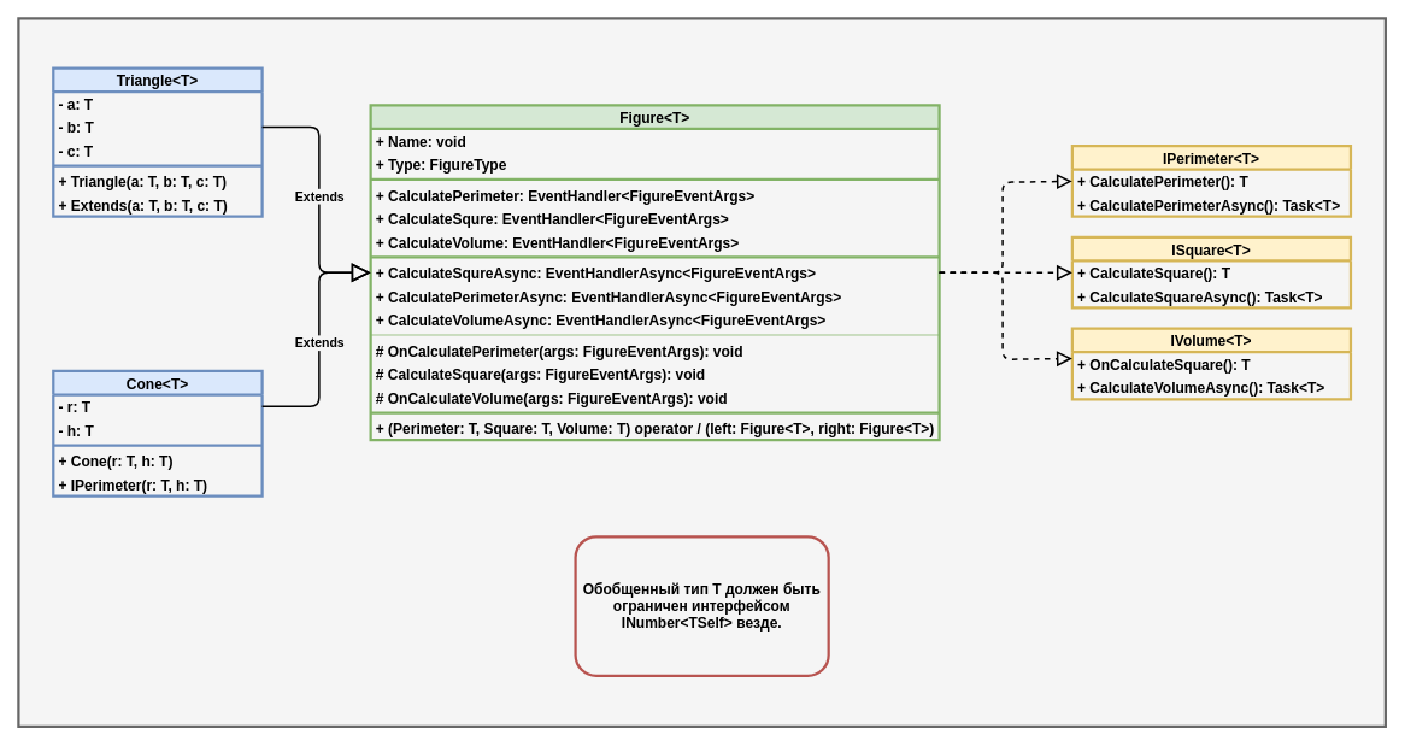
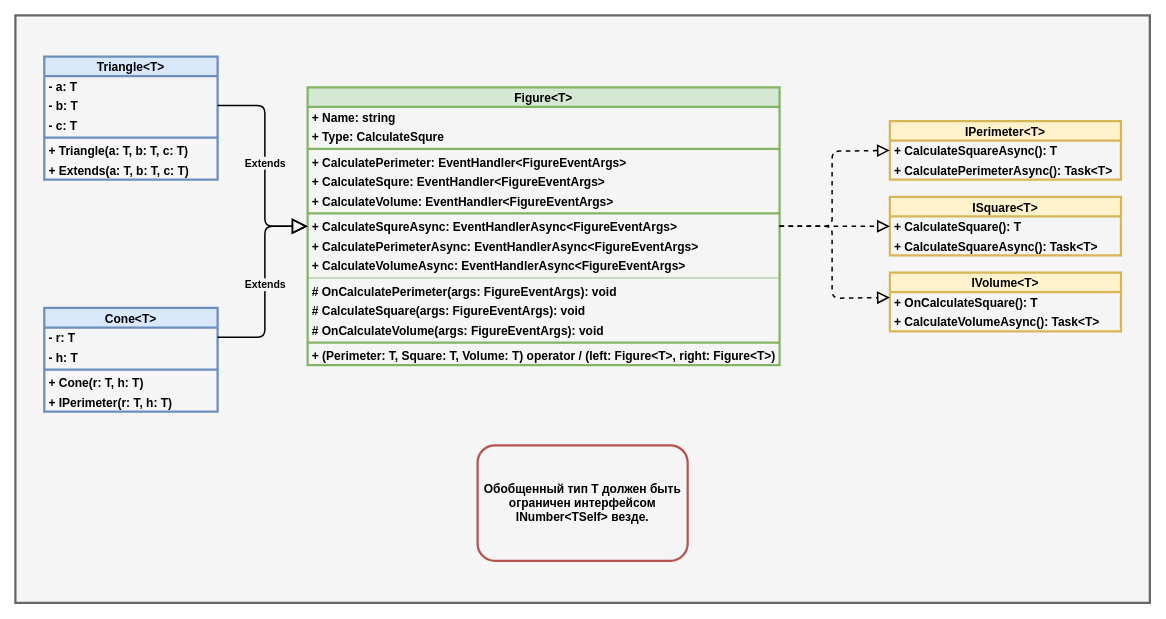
  <mxCell id="0" />
  <mxCell id="1" parent="0" />
  <mxCell id="2" value="" style="rounded=0;whiteSpace=wrap;html=1;strokeWidth=3;fillColor=#f5f5f5;fontColor=#333333;strokeColor=#666666;" parent="1" vertex="1"><mxGeometry y="20" width="1512" height="783" as="geometry" x="20" /></mxCell>
  <mxCell id="3" value="IPerimeter&lt;T&gt;" style="swimlane;fontStyle=1;align=center;verticalAlign=middle;childLayout=stackLayout;horizontal=1;startSize=26;horizontalStack=0;resizeParent=1;resizeParentMax=0;resizeLast=0;collapsible=1;marginBottom=0;fillColor=#fff2cc;strokeColor=#d6b656;fontSize=16;strokeWidth=3;" parent="1" vertex="1"><mxGeometry x="1185.5" y="161" width="308" height="78" as="geometry" /></mxCell>
- <mxCell id="4" value="+ CalculatePerimeter(): T" style="text;strokeColor=none;fillColor=none;align=left;verticalAlign=middle;spacingLeft=4;spacingRight=4;overflow=hidden;rotatable=0;points=[[0,0.5],[1,0.5]];portConstraint=eastwest;fontSize=16;fontStyle=1" parent="3" vertex="1"><mxGeometry y="26" width="308" height="26" as="geometry" /></mxCell>
+ <mxCell id="4" value="+ CalculateSquareAsync(): T" style="text;strokeColor=none;fillColor=none;align=left;verticalAlign=middle;spacingLeft=4;spacingRight=4;overflow=hidden;rotatable=0;points=[[0,0.5],[1,0.5]];portConstraint=eastwest;fontSize=16;fontStyle=1" parent="3" vertex="1"><mxGeometry y="26" width="308" height="26" as="geometry" /></mxCell>
  <mxCell id="5" value="+ CalculatePerimeterAsync(): Task&lt;T&gt;" style="text;strokeColor=none;fillColor=none;align=left;verticalAlign=middle;spacingLeft=4;spacingRight=4;overflow=hidden;rotatable=0;points=[[0,0.5],[1,0.5]];portConstraint=eastwest;fontSize=16;fontStyle=1" parent="3" vertex="1"><mxGeometry y="52" width="308" height="26" as="geometry" /></mxCell>
  <mxCell id="6" value="ISquare&lt;T&gt;" style="swimlane;fontStyle=1;align=center;verticalAlign=middle;childLayout=stackLayout;horizontal=1;startSize=26;horizontalStack=0;resizeParent=1;resizeParentMax=0;resizeLast=0;collapsible=1;marginBottom=0;fillColor=#fff2cc;strokeColor=#d6b656;fontSize=16;strokeWidth=3;" parent="1" vertex="1"><mxGeometry x="1185.5" y="262" width="308" height="78" as="geometry" /></mxCell>
  <mxCell id="7" value="+ CalculateSquare(): T" style="text;strokeColor=none;fillColor=none;align=left;verticalAlign=middle;spacingLeft=4;spacingRight=4;overflow=hidden;rotatable=0;points=[[0,0.5],[1,0.5]];portConstraint=eastwest;fontSize=16;fontStyle=1" parent="6" vertex="1"><mxGeometry y="26" width="308" height="26" as="geometry" /></mxCell>
  <mxCell id="8" value="+ CalculateSquareAsync(): Task&lt;T&gt;" style="text;strokeColor=none;fillColor=none;align=left;verticalAlign=middle;spacingLeft=4;spacingRight=4;overflow=hidden;rotatable=0;points=[[0,0.5],[1,0.5]];portConstraint=eastwest;fontSize=16;fontStyle=1" parent="6" vertex="1"><mxGeometry y="52" width="308" height="26" as="geometry" /></mxCell>
  <mxCell id="9" value="IVolume&lt;T&gt;" style="swimlane;fontStyle=1;align=center;verticalAlign=middle;childLayout=stackLayout;horizontal=1;startSize=26;horizontalStack=0;resizeParent=1;resizeParentMax=0;resizeLast=0;collapsible=1;marginBottom=0;fillColor=#fff2cc;strokeColor=#d6b656;fontSize=16;strokeWidth=3;" parent="1" vertex="1"><mxGeometry x="1185.5" y="363" width="308" height="78" as="geometry" /></mxCell>
  <mxCell id="10" value="+ OnCalculateSquare(): T" style="text;strokeColor=none;fillColor=none;align=left;verticalAlign=middle;spacingLeft=4;spacingRight=4;overflow=hidden;rotatable=0;points=[[0,0.5],[1,0.5]];portConstraint=eastwest;fontSize=16;fontStyle=1" parent="9" vertex="1"><mxGeometry y="26" width="308" height="26" as="geometry" /></mxCell>
  <mxCell id="11" value="+ CalculateVolumeAsync(): Task&lt;T&gt;" style="text;strokeColor=none;fillColor=none;align=left;verticalAlign=middle;spacingLeft=4;spacingRight=4;overflow=hidden;rotatable=0;points=[[0,0.5],[1,0.5]];portConstraint=eastwest;fontSize=16;fontStyle=1" parent="9" vertex="1"><mxGeometry y="52" width="308" height="26" as="geometry" /></mxCell>
  <mxCell id="12" value="Figure&lt;T&gt;" style="swimlane;fontStyle=1;align=center;verticalAlign=middle;childLayout=stackLayout;horizontal=1;startSize=26;horizontalStack=0;resizeParent=1;resizeParentMax=0;resizeLast=0;collapsible=1;marginBottom=0;fillColor=#d5e8d4;strokeColor=#82b366;fontSize=16;strokeWidth=3;" parent="1" vertex="1"><mxGeometry x="409.5" y="116" width="629" height="370" as="geometry" /></mxCell>
- <mxCell id="13" value="+ Name: void" style="text;strokeColor=none;fillColor=none;align=left;verticalAlign=middle;spacingLeft=4;spacingRight=4;overflow=hidden;rotatable=0;points=[[0,0.5],[1,0.5]];portConstraint=eastwest;fontStyle=1;fontSize=16;" parent="12" vertex="1"><mxGeometry y="26" width="629" height="26" as="geometry" /></mxCell>
- <mxCell id="14" value="+ Type: FigureType" style="text;strokeColor=none;fillColor=none;align=left;verticalAlign=middle;spacingLeft=4;spacingRight=4;overflow=hidden;rotatable=0;points=[[0,0.5],[1,0.5]];portConstraint=eastwest;fontStyle=1;fontSize=16;" parent="12" vertex="1"><mxGeometry y="52" width="629" height="26" as="geometry" /></mxCell>
+ <mxCell id="13" value="+ Name: string" style="text;strokeColor=none;fillColor=none;align=left;verticalAlign=middle;spacingLeft=4;spacingRight=4;overflow=hidden;rotatable=0;points=[[0,0.5],[1,0.5]];portConstraint=eastwest;fontStyle=1;fontSize=16;" parent="12" vertex="1"><mxGeometry y="26" width="629" height="26" as="geometry" /></mxCell>
+ <mxCell id="14" value="+ Type: CalculateSqure" style="text;strokeColor=none;fillColor=none;align=left;verticalAlign=middle;spacingLeft=4;spacingRight=4;overflow=hidden;rotatable=0;points=[[0,0.5],[1,0.5]];portConstraint=eastwest;fontStyle=1;fontSize=16;" parent="12" vertex="1"><mxGeometry y="52" width="629" height="26" as="geometry" /></mxCell>
  <mxCell id="15" value="" style="line;strokeWidth=3;fillColor=none;align=left;verticalAlign=middle;spacingTop=-1;spacingLeft=3;spacingRight=3;rotatable=0;labelPosition=right;points=[];portConstraint=eastwest;strokeColor=inherit;fontSize=16;" parent="12" vertex="1"><mxGeometry y="78" width="629" height="8" as="geometry" /></mxCell>
  <mxCell id="16" value="+ CalculatePerimeter: EventHandler&lt;FigureEventArgs&gt;" style="text;strokeColor=none;fillColor=none;align=left;verticalAlign=middle;spacingLeft=4;spacingRight=4;overflow=hidden;rotatable=0;points=[[0,0.5],[1,0.5]];portConstraint=eastwest;fontStyle=1;fontSize=16;" parent="12" vertex="1"><mxGeometry y="86" width="629" height="26" as="geometry" /></mxCell>
  <mxCell id="17" value="+ CalculateSqure: EventHandler&lt;FigureEventArgs&gt;" style="text;strokeColor=none;fillColor=none;align=left;verticalAlign=middle;spacingLeft=4;spacingRight=4;overflow=hidden;rotatable=0;points=[[0,0.5],[1,0.5]];portConstraint=eastwest;fontStyle=1;fontSize=16;" parent="12" vertex="1"><mxGeometry y="112" width="629" height="26" as="geometry" /></mxCell>
  <mxCell id="18" value="+ CalculateVolume: EventHandler&lt;FigureEventArgs&gt;" style="text;strokeColor=none;fillColor=none;align=left;verticalAlign=middle;spacingLeft=4;spacingRight=4;overflow=hidden;rotatable=0;points=[[0,0.5],[1,0.5]];portConstraint=eastwest;fontStyle=1;fontSize=16;" parent="12" vertex="1"><mxGeometry y="138" width="629" height="26" as="geometry" /></mxCell>
  <mxCell id="19" value="" style="line;strokeWidth=3;fillColor=none;align=left;verticalAlign=middle;spacingTop=-1;spacingLeft=3;spacingRight=3;rotatable=0;labelPosition=right;points=[];portConstraint=eastwest;strokeColor=inherit;fontSize=16;" parent="12" vertex="1"><mxGeometry y="164" width="629" height="8" as="geometry" /></mxCell>
  <mxCell id="20" value="+ CalculateSqureAsync: EventHandlerAsync&lt;FigureEventArgs&gt;" style="text;strokeColor=none;fillColor=none;align=left;verticalAlign=middle;spacingLeft=4;spacingRight=4;overflow=hidden;rotatable=0;points=[[0,0.5],[1,0.5]];portConstraint=eastwest;fontStyle=1;fontSize=16;" parent="12" vertex="1"><mxGeometry y="172" width="629" height="26" as="geometry" /></mxCell>
  <mxCell id="21" value="+ CalculatePerimeterAsync: EventHandlerAsync&lt;FigureEventArgs&gt;" style="text;strokeColor=none;fillColor=none;align=left;verticalAlign=middle;spacingLeft=4;spacingRight=4;overflow=hidden;rotatable=0;points=[[0,0.5],[1,0.5]];portConstraint=eastwest;fontStyle=1;fontSize=16;" parent="12" vertex="1"><mxGeometry y="198" width="629" height="26" as="geometry" /></mxCell>
  <mxCell id="22" value="+ CalculateVolumeAsync: EventHandlerAsync&lt;FigureEventArgs&gt;" style="text;strokeColor=none;fillColor=none;align=left;verticalAlign=middle;spacingLeft=4;spacingRight=4;overflow=hidden;rotatable=0;points=[[0,0.5],[1,0.5]];portConstraint=eastwest;fontStyle=1;fontSize=16;" parent="12" vertex="1"><mxGeometry y="224" width="629" height="26" as="geometry" /></mxCell>
  <mxCell id="23" value="" style="line;strokeWidth=1;fillColor=none;align=left;verticalAlign=middle;spacingTop=-1;spacingLeft=3;spacingRight=3;rotatable=0;labelPosition=right;points=[];portConstraint=eastwest;strokeColor=inherit;fontSize=16;" parent="12" vertex="1"><mxGeometry y="250" width="629" height="8" as="geometry" /></mxCell>
  <mxCell id="24" value="# OnCalculatePerimeter(args: FigureEventArgs): void" style="text;strokeColor=none;fillColor=none;align=left;verticalAlign=middle;spacingLeft=4;spacingRight=4;overflow=hidden;rotatable=0;points=[[0,0.5],[1,0.5]];portConstraint=eastwest;fontStyle=1;fontSize=16;" parent="12" vertex="1"><mxGeometry y="258" width="629" height="26" as="geometry" /></mxCell>
  <mxCell id="25" value="# CalculateSquare(args: FigureEventArgs): void" style="text;strokeColor=none;fillColor=none;align=left;verticalAlign=middle;spacingLeft=4;spacingRight=4;overflow=hidden;rotatable=0;points=[[0,0.5],[1,0.5]];portConstraint=eastwest;fontStyle=1;fontSize=16;" parent="12" vertex="1"><mxGeometry y="284" width="629" height="26" as="geometry" /></mxCell>
  <mxCell id="26" value="# OnCalculateVolume(args: FigureEventArgs): void" style="text;strokeColor=none;fillColor=none;align=left;verticalAlign=middle;spacingLeft=4;spacingRight=4;overflow=hidden;rotatable=0;points=[[0,0.5],[1,0.5]];portConstraint=eastwest;fontStyle=1;fontSize=16;" parent="12" vertex="1"><mxGeometry y="310" width="629" height="26" as="geometry" /></mxCell>
  <mxCell id="27" value="" style="line;strokeWidth=3;fillColor=none;align=left;verticalAlign=middle;spacingTop=-1;spacingLeft=3;spacingRight=3;rotatable=0;labelPosition=right;points=[];portConstraint=eastwest;strokeColor=inherit;fontSize=16;" parent="12" vertex="1"><mxGeometry y="336" width="629" height="8" as="geometry" /></mxCell>
  <mxCell id="28" value="+ (Perimeter: T, Square: T, Volume: T) operator / (left: Figure&lt;T&gt;, right: Figure&lt;T&gt;)" style="text;strokeColor=none;fillColor=none;align=left;verticalAlign=middle;spacingLeft=4;spacingRight=4;overflow=hidden;rotatable=0;points=[[0,0.5],[1,0.5]];portConstraint=eastwest;fontStyle=1;fontSize=16;" parent="12" vertex="1"><mxGeometry y="344" width="629" height="26" as="geometry" /></mxCell>
  <mxCell id="29" value="Triangle&lt;T&gt;" style="swimlane;fontStyle=1;align=center;verticalAlign=middle;childLayout=stackLayout;horizontal=1;startSize=26;horizontalStack=0;resizeParent=1;resizeParentMax=0;resizeLast=0;collapsible=1;marginBottom=0;fillColor=#dae8fc;strokeColor=#6c8ebf;fontSize=16;strokeWidth=3;" parent="1" vertex="1"><mxGeometry x="58.5" y="75" width="231" height="164" as="geometry" /></mxCell>
  <mxCell id="30" value="- a: T" style="text;strokeColor=none;fillColor=none;align=left;verticalAlign=middle;spacingLeft=4;spacingRight=4;overflow=hidden;rotatable=0;points=[[0,0.5],[1,0.5]];portConstraint=eastwest;fontStyle=1;fontSize=16;" parent="29" vertex="1"><mxGeometry y="26" width="231" height="26" as="geometry" /></mxCell>
  <mxCell id="31" value="- b: T" style="text;strokeColor=none;fillColor=none;align=left;verticalAlign=middle;spacingLeft=4;spacingRight=4;overflow=hidden;rotatable=0;points=[[0,0.5],[1,0.5]];portConstraint=eastwest;fontStyle=1;fontSize=16;" parent="29" vertex="1"><mxGeometry y="52" width="231" height="26" as="geometry" /></mxCell>
  <mxCell id="32" value="- c: T" style="text;strokeColor=none;fillColor=none;align=left;verticalAlign=middle;spacingLeft=4;spacingRight=4;overflow=hidden;rotatable=0;points=[[0,0.5],[1,0.5]];portConstraint=eastwest;fontStyle=1;fontSize=16;" parent="29" vertex="1"><mxGeometry y="78" width="231" height="26" as="geometry" /></mxCell>
  <mxCell id="33" value="" style="line;strokeWidth=3;fillColor=none;align=left;verticalAlign=middle;spacingTop=-1;spacingLeft=3;spacingRight=3;rotatable=0;labelPosition=right;points=[];portConstraint=eastwest;strokeColor=inherit;fontSize=16;" parent="29" vertex="1"><mxGeometry y="104" width="231" height="8" as="geometry" /></mxCell>
  <mxCell id="34" value="+ Triangle(a: T, b: T, c: T)" style="text;strokeColor=none;fillColor=none;align=left;verticalAlign=middle;spacingLeft=4;spacingRight=4;overflow=hidden;rotatable=0;points=[[0,0.5],[1,0.5]];portConstraint=eastwest;fontStyle=1;fontSize=16;" parent="29" vertex="1"><mxGeometry y="112" width="231" height="26" as="geometry" /></mxCell>
  <mxCell id="35" value="+ Extends(a: T, b: T, c: T)" style="text;strokeColor=none;fillColor=none;align=left;verticalAlign=middle;spacingLeft=4;spacingRight=4;overflow=hidden;rotatable=0;points=[[0,0.5],[1,0.5]];portConstraint=eastwest;fontStyle=1;fontSize=16;" parent="29" vertex="1"><mxGeometry y="138" width="231" height="26" as="geometry" /></mxCell>
  <mxCell id="36" value="Cone&lt;T&gt;" style="swimlane;fontStyle=1;align=center;verticalAlign=middle;childLayout=stackLayout;horizontal=1;startSize=26;horizontalStack=0;resizeParent=1;resizeParentMax=0;resizeLast=0;collapsible=1;marginBottom=0;fillColor=#dae8fc;strokeColor=#6c8ebf;fontSize=16;strokeWidth=3;" parent="1" vertex="1"><mxGeometry x="58.5" y="410" width="231" height="138" as="geometry" /></mxCell>
  <mxCell id="37" value="- r: T" style="text;strokeColor=none;fillColor=none;align=left;verticalAlign=middle;spacingLeft=4;spacingRight=4;overflow=hidden;rotatable=0;points=[[0,0.5],[1,0.5]];portConstraint=eastwest;fontStyle=1;fontSize=16;strokeWidth=3;" parent="36" vertex="1"><mxGeometry y="26" width="231" height="26" as="geometry" /></mxCell>
  <mxCell id="38" value="- h: T" style="text;strokeColor=none;fillColor=none;align=left;verticalAlign=middle;spacingLeft=4;spacingRight=4;overflow=hidden;rotatable=0;points=[[0,0.5],[1,0.5]];portConstraint=eastwest;fontStyle=1;fontSize=16;" parent="36" vertex="1"><mxGeometry y="52" width="231" height="26" as="geometry" /></mxCell>
  <mxCell id="39" value="" style="line;strokeWidth=3;fillColor=none;align=left;verticalAlign=middle;spacingTop=-1;spacingLeft=3;spacingRight=3;rotatable=0;labelPosition=right;points=[];portConstraint=eastwest;strokeColor=inherit;fontSize=16;" parent="36" vertex="1"><mxGeometry y="78" width="231" height="8" as="geometry" /></mxCell>
  <mxCell id="40" value="+ Cone(r: T, h: T)" style="text;strokeColor=none;fillColor=none;align=left;verticalAlign=middle;spacingLeft=4;spacingRight=4;overflow=hidden;rotatable=0;points=[[0,0.5],[1,0.5]];portConstraint=eastwest;fontStyle=1;fontSize=16;" parent="36" vertex="1"><mxGeometry y="86" width="231" height="26" as="geometry" /></mxCell>
  <mxCell id="41" value="+ IPerimeter(r: T, h: T)" style="text;strokeColor=none;fillColor=none;align=left;verticalAlign=middle;spacingLeft=4;spacingRight=4;overflow=hidden;rotatable=0;points=[[0,0.5],[1,0.5]];portConstraint=eastwest;fontStyle=1;fontSize=16;" parent="36" vertex="1"><mxGeometry y="112" width="231" height="26" as="geometry" /></mxCell>
  <mxCell id="42" value="Extends" style="endArrow=block;endSize=16;endFill=0;html=1;entryX=0;entryY=0.5;entryDx=0;entryDy=0;exitX=1;exitY=0.5;exitDx=0;exitDy=0;fontStyle=1;verticalAlign=middle;strokeWidth=2;fontSize=14;labelBackgroundColor=#F5F5F5;" parent="1" source="31" target="20" edge="1"><mxGeometry x="-0.004" width="160" relative="1" as="geometry"><mxPoint x="289.5" y="82.053" as="sourcePoint" /><mxPoint x="471.5" y="89" as="targetPoint" /><Array as="points"><mxPoint x="352.5" y="140" /><mxPoint x="352.5" y="301" /></Array><mxPoint as="offset" /></mxGeometry></mxCell>
  <mxCell id="43" value="Extends" style="endArrow=block;endSize=16;endFill=0;html=1;entryX=0;entryY=0.5;entryDx=0;entryDy=0;exitX=1;exitY=0.5;exitDx=0;exitDy=0;fontStyle=1;verticalAlign=middle;strokeWidth=2;fontSize=14;labelBackgroundColor=#F5F5F5;" parent="1" source="37" target="20" edge="1"><mxGeometry x="-0.005" width="160" relative="1" as="geometry"><mxPoint x="311.5" y="194.053" as="sourcePoint" /><mxPoint x="493.5" y="201" as="targetPoint" /><Array as="points"><mxPoint x="352.5" y="449" /><mxPoint x="352.5" y="301" /></Array><mxPoint as="offset" /></mxGeometry></mxCell>
  <mxCell id="44" value="" style="endArrow=block;dashed=1;endFill=0;endSize=12;html=1;entryX=0;entryY=0.5;entryDx=0;entryDy=0;exitX=1;exitY=0.5;exitDx=0;exitDy=0;verticalAlign=middle;strokeWidth=2;" parent="1" source="12" target="6" edge="1"><mxGeometry width="160" relative="1" as="geometry"><mxPoint x="968.5" y="200" as="sourcePoint" /><mxPoint x="891.5" y="284" as="targetPoint" /></mxGeometry></mxCell>
  <mxCell id="45" value="" style="endArrow=block;dashed=1;endFill=0;endSize=12;html=1;entryX=0;entryY=0.269;entryDx=0;entryDy=0;exitX=1;exitY=0.5;exitDx=0;exitDy=0;entryPerimeter=0;verticalAlign=middle;strokeWidth=2;" parent="1" source="12" target="10" edge="1"><mxGeometry width="160" relative="1" as="geometry"><mxPoint x="912.5" y="284" as="sourcePoint" /><mxPoint x="1332.5" y="344" as="targetPoint" /><Array as="points"><mxPoint x="1038.5" y="301" /><mxPoint x="1108.5" y="301" /><mxPoint x="1108.5" y="397" /></Array></mxGeometry></mxCell>
  <mxCell id="46" value="" style="endArrow=block;dashed=1;endFill=0;endSize=12;html=1;entryX=0;entryY=0.5;entryDx=0;entryDy=0;exitX=1;exitY=0.5;exitDx=0;exitDy=0;verticalAlign=middle;strokeWidth=2;" parent="1" source="12" target="3" edge="1"><mxGeometry width="160" relative="1" as="geometry"><mxPoint x="954.5" y="228" as="sourcePoint" /><mxPoint x="885.5" y="271" as="targetPoint" /><Array as="points"><mxPoint x="1038.5" y="301" /><mxPoint x="1108.5" y="301" /><mxPoint x="1108.5" y="201" /></Array></mxGeometry></mxCell>
  <mxCell id="47" value="&lt;span style=&quot;font-size: 16px;&quot;&gt;&lt;font color=&quot;#000000&quot; style=&quot;font-size: 16px;&quot;&gt;Обобщенный тип T должен быть ограничен интерфейсом INumber&amp;lt;TSelf&amp;gt; везде.&lt;/font&gt;&lt;/span&gt;" style="rounded=1;whiteSpace=wrap;html=1;fontSize=16;fillColor=none;strokeColor=#b85450;fontStyle=1;strokeWidth=3;verticalAlign=middle;" parent="1" vertex="1"><mxGeometry x="636" y="593" width="280" height="154" as="geometry" /></mxCell>
